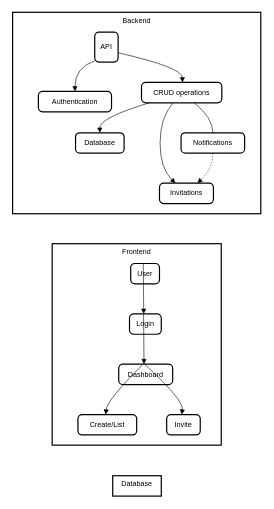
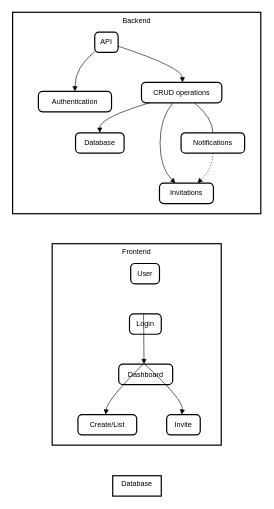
  <mxCell id="0" />
  <mxCell id="1" parent="0" />
  <mxCell id="2" value="Backend" style="whiteSpace=wrap;strokeWidth=2;verticalAlign=top;" vertex="1" parent="1"><mxGeometry width="414" height="336" as="geometry" x="20" y="20" /></mxCell>
  <mxCell id="3" value="Authentication" style="rounded=1;absoluteArcSize=1;arcSize=14;whiteSpace=wrap;strokeWidth=2;" vertex="1" parent="2"><mxGeometry x="43" y="132" width="122" height="34" as="geometry" /></mxCell>
- <mxCell id="4" value="API" style="rounded=1;absoluteArcSize=1;arcSize=14;whiteSpace=wrap;strokeWidth=2;" vertex="1" parent="2"><mxGeometry x="137" y="33" width="39" height="50" as="geometry" /></mxCell>
+ <mxCell id="4" value="API" style="rounded=1;absoluteArcSize=1;arcSize=14;whiteSpace=wrap;strokeWidth=2;" vertex="1" parent="2"><mxGeometry x="137" y="33" width="39" height="34" as="geometry" /></mxCell>
  <mxCell id="5" value="CRUD operations" style="rounded=1;absoluteArcSize=1;arcSize=14;whiteSpace=wrap;strokeWidth=2;" vertex="1" parent="2"><mxGeometry x="215" y="117" width="134" height="34" as="geometry" /></mxCell>
  <mxCell id="6" value="Database" style="rounded=1;absoluteArcSize=1;arcSize=14;whiteSpace=wrap;strokeWidth=2;" vertex="1" parent="2"><mxGeometry x="105" y="201" width="81" height="34" as="geometry" /></mxCell>
  <mxCell id="7" value="Notifications" style="rounded=1;absoluteArcSize=1;arcSize=14;whiteSpace=wrap;strokeWidth=2;" vertex="1" parent="2"><mxGeometry x="281" y="201" width="106" height="34" as="geometry" /></mxCell>
  <mxCell id="8" value="Invitations" style="rounded=1;absoluteArcSize=1;arcSize=14;whiteSpace=wrap;strokeWidth=2;" vertex="1" parent="2"><mxGeometry x="245" y="285" width="90" height="34" as="geometry" /></mxCell>
  <mxCell id="9" value="" style="curved=1;startArrow=none;endArrow=block;exitX=0;exitY=0.96;entryX=0.5;entryY=0;" edge="1" parent="2" source="4" target="3"><mxGeometry relative="1" as="geometry"><Array as="points"><mxPoint x="104" y="92" /></Array></mxGeometry></mxCell>
  <mxCell id="10" value="" style="curved=1;startArrow=none;endArrow=block;exitX=1;exitY=0.69;entryX=0.51;entryY=0;" edge="1" parent="2" source="4" target="5"><mxGeometry relative="1" as="geometry"><Array as="points"><mxPoint x="283" y="92" /></Array></mxGeometry></mxCell>
  <mxCell id="11" value="" style="curved=1;startArrow=none;endArrow=block;exitX=0.09;exitY=1.01;entryX=0.5;entryY=0.01;" edge="1" parent="2" source="5" target="6"><mxGeometry relative="1" as="geometry"><Array as="points"><mxPoint x="145" y="176" /></Array></mxGeometry></mxCell>
  <mxCell id="12" value="" style="curved=1;startArrow=none;endArrow=none;exitX=0.66;exitY=1.01;entryX=0.5;entryY=0.01;" edge="1" parent="2" source="5" target="7"><mxGeometry relative="1" as="geometry"><Array as="points"><mxPoint x="334" y="176" /></Array></mxGeometry></mxCell>
  <mxCell id="13" value="" style="curved=1;startArrow=none;endArrow=block;exitX=0.39;exitY=1.01;entryX=0.3;entryY=0.01;" edge="1" parent="2" source="5" target="8"><mxGeometry relative="1" as="geometry"><Array as="points"><mxPoint x="246" y="176" /><mxPoint x="246" y="260" /></Array></mxGeometry></mxCell>
  <mxCell id="14" value="" style="curved=1;dashed=1;dashPattern=2 3;startArrow=none;endArrow=block;exitX=0.5;exitY=1.01;entryX=0.7;entryY=0.01;" edge="1" parent="2" source="7" target="8"><mxGeometry relative="1" as="geometry"><Array as="points"><mxPoint x="334" y="260" /></Array></mxGeometry></mxCell>
  <mxCell id="15" value="Frontend" style="whiteSpace=wrap;strokeWidth=2;verticalAlign=top;" vertex="1" parent="1"><mxGeometry x="86" y="406" width="282" height="336" as="geometry" /></mxCell>
  <mxCell id="16" value="Login" style="rounded=1;absoluteArcSize=1;arcSize=14;whiteSpace=wrap;strokeWidth=2;" vertex="1" parent="15"><mxGeometry x="129" y="117" width="53" height="34" as="geometry" /></mxCell>
  <mxCell id="17" value="User" style="rounded=1;absoluteArcSize=1;arcSize=14;whiteSpace=wrap;strokeWidth=2;" vertex="1" parent="15"><mxGeometry x="131" y="33" width="48" height="34" as="geometry" /></mxCell>
  <mxCell id="18" value="Dashboard" style="rounded=1;absoluteArcSize=1;arcSize=14;whiteSpace=wrap;strokeWidth=2;" vertex="1" parent="15"><mxGeometry x="111" y="201" width="90" height="34" as="geometry" /></mxCell>
  <mxCell id="19" value="Create/List" style="rounded=1;absoluteArcSize=1;arcSize=14;whiteSpace=wrap;strokeWidth=2;" vertex="1" parent="15"><mxGeometry x="43" y="285" width="98" height="34" as="geometry" /></mxCell>
  <mxCell id="20" value="Invite" style="rounded=1;absoluteArcSize=1;arcSize=14;whiteSpace=wrap;strokeWidth=2;" vertex="1" parent="15"><mxGeometry x="191" y="285" width="56" height="34" as="geometry" /></mxCell>
- <mxCell id="21" value="" style="curved=1;startArrow=none;endArrow=block;exitX=-0.87;exitY=-10.35;entryX=-0.75;entryY=-11.35;" edge="1" parent="15" source="17" target="16"><mxGeometry relative="1" as="geometry"><Array as="points" /></mxGeometry></mxCell>
  <mxCell id="22" value="" style="curved=1;startArrow=none;endArrow=block;exitX=-0.75;exitY=-10.35;entryX=-0.24;entryY=-11.35;" edge="1" parent="15" source="16" target="18"><mxGeometry relative="1" as="geometry"><Array as="points" /></mxGeometry></mxCell>
  <mxCell id="23" value="" style="curved=1;startArrow=none;endArrow=block;exitX=-0.53;exitY=-10.34;entryX=-0.17;entryY=-11.34;" edge="1" parent="15" source="18" target="19"><mxGeometry relative="1" as="geometry"><Array as="points"><mxPoint x="92" y="260" /></Array></mxGeometry></mxCell>
  <mxCell id="24" value="" style="curved=1;startArrow=none;endArrow=block;exitX=0.05;exitY=-10.34;entryX=-0.68;entryY=-11.34;" edge="1" parent="15" source="18" target="20"><mxGeometry relative="1" as="geometry"><Array as="points"><mxPoint x="219" y="260" /></Array></mxGeometry></mxCell>
  <mxCell id="25" value="Database" style="whiteSpace=wrap;strokeWidth=2;verticalAlign=top;" vertex="1" parent="1"><mxGeometry x="187" y="793" width="81" height="34" as="geometry" /></mxCell>
